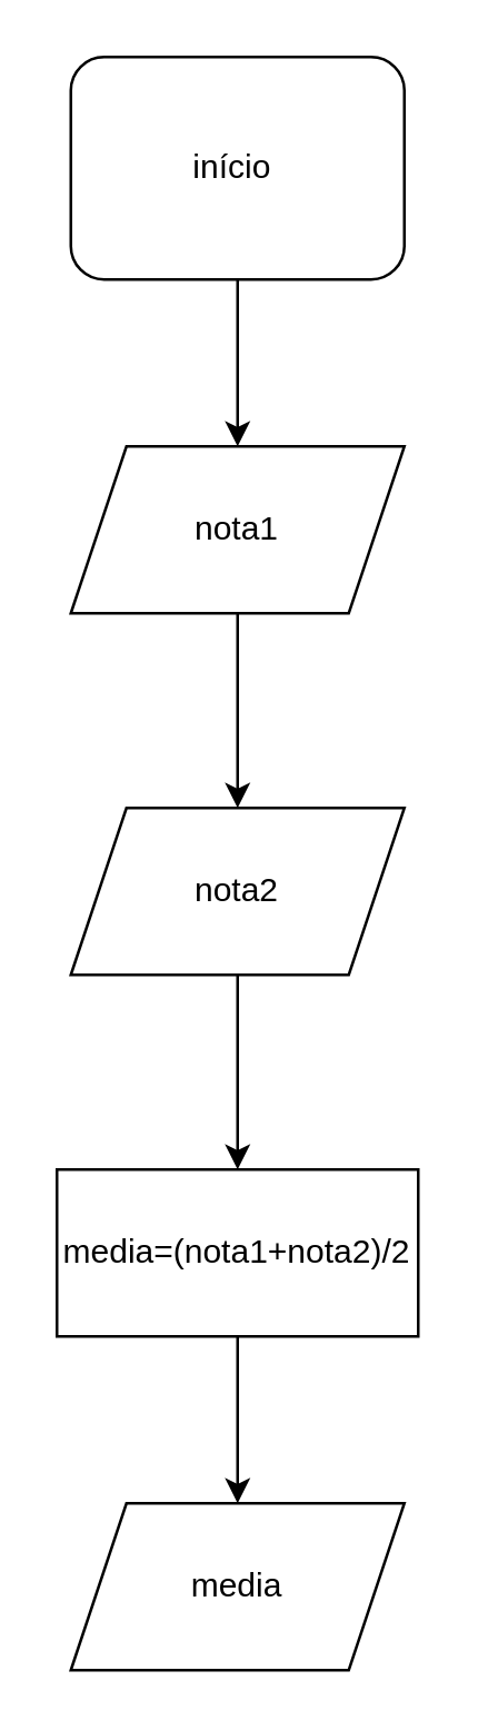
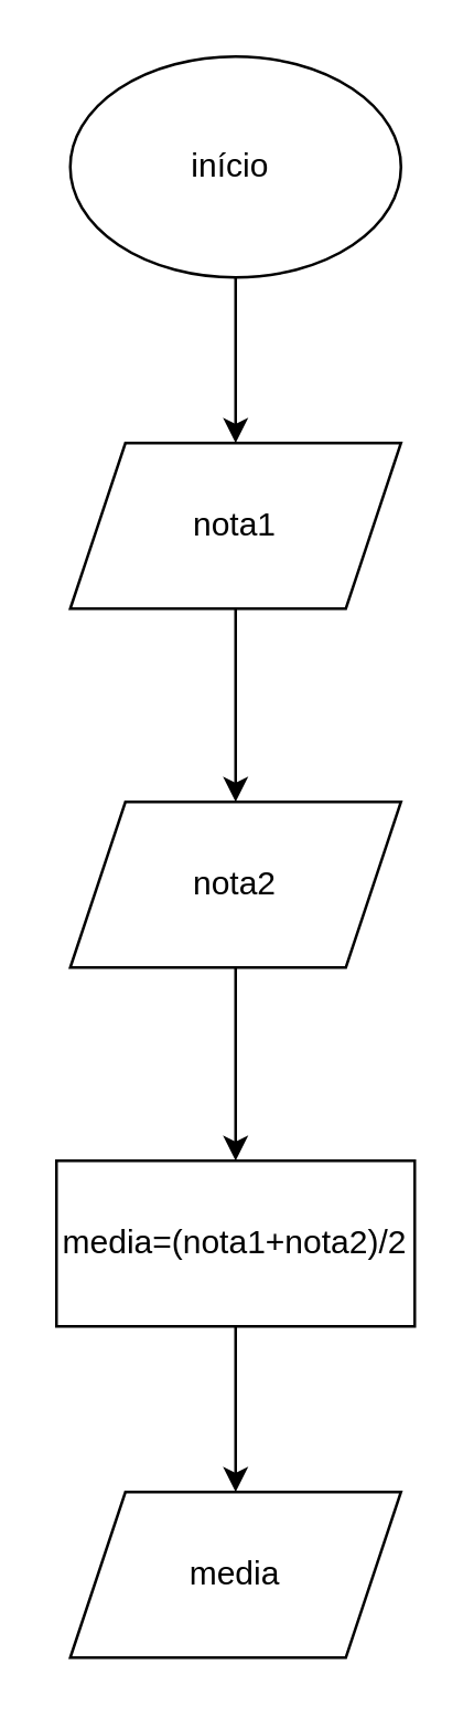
  <mxCell id="0" />
  <mxCell id="1" parent="0" />
  <mxCell id="2" style="edgeStyle=orthogonalEdgeStyle;rounded=0;orthogonalLoop=1;jettySize=auto;html=1;" edge="1" parent="1" source="3" target="5"><mxGeometry relative="1" as="geometry" /></mxCell>
- <mxCell id="3" value="início&amp;nbsp;" style="whiteSpace=wrap;html=1;rounded=1;" vertex="1" parent="1"><mxGeometry x="25" y="20" width="120" height="80" as="geometry" /></mxCell>
+ <mxCell id="3" value="início&amp;nbsp;" style="ellipse;whiteSpace=wrap;html=1;" vertex="1" parent="1"><mxGeometry x="25" y="20" width="120" height="80" as="geometry" /></mxCell>
  <mxCell id="4" style="edgeStyle=orthogonalEdgeStyle;rounded=0;orthogonalLoop=1;jettySize=auto;html=1;" edge="1" parent="1" source="5" target="7"><mxGeometry relative="1" as="geometry" /></mxCell>
  <mxCell id="5" value="nota1" style="shape=parallelogram;perimeter=parallelogramPerimeter;whiteSpace=wrap;html=1;fixedSize=1;" vertex="1" parent="1"><mxGeometry x="25" y="160" width="120" height="60" as="geometry" /></mxCell>
  <mxCell id="6" style="edgeStyle=orthogonalEdgeStyle;rounded=0;orthogonalLoop=1;jettySize=auto;html=1;entryX=0.5;entryY=0;entryDx=0;entryDy=0;" edge="1" parent="1" source="7" target="9"><mxGeometry relative="1" as="geometry" /></mxCell>
  <mxCell id="7" value="nota2" style="shape=parallelogram;perimeter=parallelogramPerimeter;whiteSpace=wrap;html=1;fixedSize=1;" vertex="1" parent="1"><mxGeometry x="25" y="290" width="120" height="60" as="geometry" /></mxCell>
  <mxCell id="8" style="edgeStyle=orthogonalEdgeStyle;rounded=0;orthogonalLoop=1;jettySize=auto;html=1;entryX=0.5;entryY=0;entryDx=0;entryDy=0;" edge="1" parent="1" source="9" target="10"><mxGeometry relative="1" as="geometry" /></mxCell>
  <mxCell id="9" value="media=(nota1+nota2)/2" style="rounded=0;whiteSpace=wrap;html=1;" vertex="1" parent="1"><mxGeometry x="20" y="420" width="130" height="60" as="geometry" /></mxCell>
  <mxCell id="10" value="media" style="shape=parallelogram;perimeter=parallelogramPerimeter;whiteSpace=wrap;html=1;fixedSize=1;" vertex="1" parent="1"><mxGeometry x="25" y="540" width="120" height="60" as="geometry" /></mxCell>
